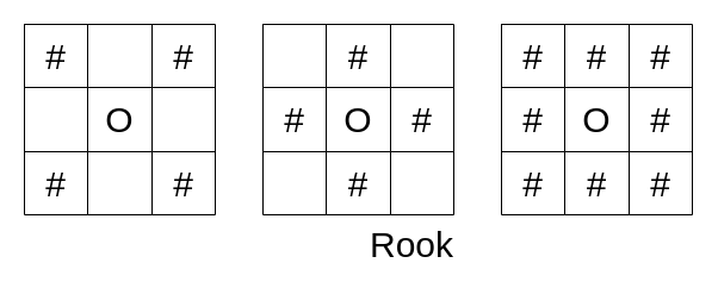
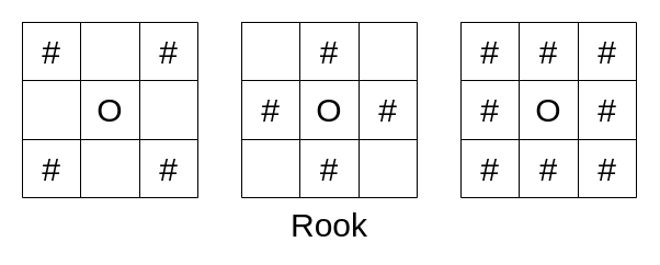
  <mxCell id="0" />
  <mxCell id="1" parent="0" />
  <mxCell id="2" value="" style="shape=table;html=1;whiteSpace=wrap;startSize=0;container=1;collapsible=0;childLayout=tableLayout;" vertex="1" parent="1"><mxGeometry x="20" y="20" width="160" height="160" as="geometry" /></mxCell>
  <mxCell id="3" value="" style="shape=tableRow;horizontal=0;startSize=0;swimlaneHead=0;swimlaneBody=0;top=0;left=0;bottom=0;right=0;collapsible=0;dropTarget=0;fillColor=none;points=[[0,0.5],[1,0.5]];portConstraint=eastwest;" vertex="1" parent="2"><mxGeometry width="160" height="53" as="geometry" /></mxCell>
  <mxCell id="4" value="&lt;font style=&quot;&quot;&gt;&lt;font style=&quot;font-size: 30px;&quot;&gt;#&lt;/font&gt;&lt;br&gt;&lt;/font&gt;" style="shape=partialRectangle;html=1;whiteSpace=wrap;connectable=0;fillColor=none;top=0;left=0;bottom=0;right=0;overflow=hidden;" vertex="1" parent="3"><mxGeometry width="53" height="53" as="geometry"><mxRectangle width="53" height="53" as="alternateBounds" /></mxGeometry></mxCell>
  <mxCell id="5" value="" style="shape=partialRectangle;html=1;whiteSpace=wrap;connectable=0;fillColor=none;top=0;left=0;bottom=0;right=0;overflow=hidden;" vertex="1" parent="3"><mxGeometry x="53" width="54" height="53" as="geometry"><mxRectangle width="54" height="53" as="alternateBounds" /></mxGeometry></mxCell>
  <mxCell id="6" value="&lt;span style=&quot;font-size: 30px;&quot;&gt;#&lt;/span&gt;" style="shape=partialRectangle;html=1;whiteSpace=wrap;connectable=0;fillColor=none;top=0;left=0;bottom=0;right=0;overflow=hidden;" vertex="1" parent="3"><mxGeometry x="107" width="53" height="53" as="geometry"><mxRectangle width="53" height="53" as="alternateBounds" /></mxGeometry></mxCell>
  <mxCell id="7" value="" style="shape=tableRow;horizontal=0;startSize=0;swimlaneHead=0;swimlaneBody=0;top=0;left=0;bottom=0;right=0;collapsible=0;dropTarget=0;fillColor=none;points=[[0,0.5],[1,0.5]];portConstraint=eastwest;" vertex="1" parent="2"><mxGeometry y="53" width="160" height="54" as="geometry" /></mxCell>
  <mxCell id="8" value="" style="shape=partialRectangle;html=1;whiteSpace=wrap;connectable=0;fillColor=none;top=0;left=0;bottom=0;right=0;overflow=hidden;" vertex="1" parent="7"><mxGeometry width="53" height="54" as="geometry"><mxRectangle width="53" height="54" as="alternateBounds" /></mxGeometry></mxCell>
  <mxCell id="9" value="&lt;font style=&quot;&quot;&gt;&lt;font style=&quot;font-size: 30px;&quot;&gt;O&lt;/font&gt;&lt;br&gt;&lt;/font&gt;" style="shape=partialRectangle;html=1;whiteSpace=wrap;connectable=0;fillColor=none;top=0;left=0;bottom=0;right=0;overflow=hidden;" vertex="1" parent="7"><mxGeometry x="53" width="54" height="54" as="geometry"><mxRectangle width="54" height="54" as="alternateBounds" /></mxGeometry></mxCell>
  <mxCell id="10" value="" style="shape=partialRectangle;html=1;whiteSpace=wrap;connectable=0;fillColor=none;top=0;left=0;bottom=0;right=0;overflow=hidden;" vertex="1" parent="7"><mxGeometry x="107" width="53" height="54" as="geometry"><mxRectangle width="53" height="54" as="alternateBounds" /></mxGeometry></mxCell>
  <mxCell id="11" value="" style="shape=tableRow;horizontal=0;startSize=0;swimlaneHead=0;swimlaneBody=0;top=0;left=0;bottom=0;right=0;collapsible=0;dropTarget=0;fillColor=none;points=[[0,0.5],[1,0.5]];portConstraint=eastwest;" vertex="1" parent="2"><mxGeometry y="107" width="160" height="53" as="geometry" /></mxCell>
  <mxCell id="12" value="&lt;span style=&quot;font-size: 30px;&quot;&gt;#&lt;/span&gt;" style="shape=partialRectangle;html=1;whiteSpace=wrap;connectable=0;fillColor=none;top=0;left=0;bottom=0;right=0;overflow=hidden;" vertex="1" parent="11"><mxGeometry width="53" height="53" as="geometry"><mxRectangle width="53" height="53" as="alternateBounds" /></mxGeometry></mxCell>
  <mxCell id="13" value="" style="shape=partialRectangle;html=1;whiteSpace=wrap;connectable=0;fillColor=none;top=0;left=0;bottom=0;right=0;overflow=hidden;" vertex="1" parent="11"><mxGeometry x="53" width="54" height="53" as="geometry"><mxRectangle width="54" height="53" as="alternateBounds" /></mxGeometry></mxCell>
  <mxCell id="14" value="&lt;span style=&quot;font-size: 30px;&quot;&gt;#&lt;/span&gt;" style="shape=partialRectangle;html=1;whiteSpace=wrap;connectable=0;fillColor=none;top=0;left=0;bottom=0;right=0;overflow=hidden;pointerEvents=1;" vertex="1" parent="11"><mxGeometry x="107" width="53" height="53" as="geometry"><mxRectangle width="53" height="53" as="alternateBounds" /></mxGeometry></mxCell>
  <mxCell id="15" value="" style="shape=table;html=1;whiteSpace=wrap;startSize=0;container=1;collapsible=0;childLayout=tableLayout;" vertex="1" parent="1"><mxGeometry x="220" y="20" width="160" height="160" as="geometry" /></mxCell>
  <mxCell id="16" value="" style="shape=tableRow;horizontal=0;startSize=0;swimlaneHead=0;swimlaneBody=0;top=0;left=0;bottom=0;right=0;collapsible=0;dropTarget=0;fillColor=none;points=[[0,0.5],[1,0.5]];portConstraint=eastwest;" vertex="1" parent="15"><mxGeometry width="160" height="53" as="geometry" /></mxCell>
  <mxCell id="17" value="&lt;font style=&quot;&quot;&gt;&lt;br&gt;&lt;/font&gt;" style="shape=partialRectangle;html=1;whiteSpace=wrap;connectable=0;fillColor=none;top=0;left=0;bottom=0;right=0;overflow=hidden;" vertex="1" parent="16"><mxGeometry width="53" height="53" as="geometry"><mxRectangle width="53" height="53" as="alternateBounds" /></mxGeometry></mxCell>
  <mxCell id="18" value="&lt;span style=&quot;font-size: 30px;&quot;&gt;#&lt;/span&gt;" style="shape=partialRectangle;html=1;whiteSpace=wrap;connectable=0;fillColor=none;top=0;left=0;bottom=0;right=0;overflow=hidden;" vertex="1" parent="16"><mxGeometry x="53" width="54" height="53" as="geometry"><mxRectangle width="54" height="53" as="alternateBounds" /></mxGeometry></mxCell>
  <mxCell id="19" value="" style="shape=partialRectangle;html=1;whiteSpace=wrap;connectable=0;fillColor=none;top=0;left=0;bottom=0;right=0;overflow=hidden;" vertex="1" parent="16"><mxGeometry x="107" width="53" height="53" as="geometry"><mxRectangle width="53" height="53" as="alternateBounds" /></mxGeometry></mxCell>
  <mxCell id="20" value="" style="shape=tableRow;horizontal=0;startSize=0;swimlaneHead=0;swimlaneBody=0;top=0;left=0;bottom=0;right=0;collapsible=0;dropTarget=0;fillColor=none;points=[[0,0.5],[1,0.5]];portConstraint=eastwest;" vertex="1" parent="15"><mxGeometry y="53" width="160" height="54" as="geometry" /></mxCell>
  <mxCell id="21" value="&lt;span style=&quot;font-size: 30px;&quot;&gt;#&lt;/span&gt;" style="shape=partialRectangle;html=1;whiteSpace=wrap;connectable=0;fillColor=none;top=0;left=0;bottom=0;right=0;overflow=hidden;" vertex="1" parent="20"><mxGeometry width="53" height="54" as="geometry"><mxRectangle width="53" height="54" as="alternateBounds" /></mxGeometry></mxCell>
  <mxCell id="22" value="&lt;font style=&quot;&quot;&gt;&lt;font style=&quot;font-size: 30px;&quot;&gt;O&lt;/font&gt;&lt;br&gt;&lt;/font&gt;" style="shape=partialRectangle;html=1;whiteSpace=wrap;connectable=0;fillColor=none;top=0;left=0;bottom=0;right=0;overflow=hidden;" vertex="1" parent="20"><mxGeometry x="53" width="54" height="54" as="geometry"><mxRectangle width="54" height="54" as="alternateBounds" /></mxGeometry></mxCell>
  <mxCell id="23" value="&lt;span style=&quot;font-size: 30px;&quot;&gt;#&lt;/span&gt;" style="shape=partialRectangle;html=1;whiteSpace=wrap;connectable=0;fillColor=none;top=0;left=0;bottom=0;right=0;overflow=hidden;" vertex="1" parent="20"><mxGeometry x="107" width="53" height="54" as="geometry"><mxRectangle width="53" height="54" as="alternateBounds" /></mxGeometry></mxCell>
  <mxCell id="24" value="" style="shape=tableRow;horizontal=0;startSize=0;swimlaneHead=0;swimlaneBody=0;top=0;left=0;bottom=0;right=0;collapsible=0;dropTarget=0;fillColor=none;points=[[0,0.5],[1,0.5]];portConstraint=eastwest;" vertex="1" parent="15"><mxGeometry y="107" width="160" height="53" as="geometry" /></mxCell>
  <mxCell id="25" value="" style="shape=partialRectangle;html=1;whiteSpace=wrap;connectable=0;fillColor=none;top=0;left=0;bottom=0;right=0;overflow=hidden;" vertex="1" parent="24"><mxGeometry width="53" height="53" as="geometry"><mxRectangle width="53" height="53" as="alternateBounds" /></mxGeometry></mxCell>
  <mxCell id="26" value="&lt;span style=&quot;font-size: 30px;&quot;&gt;#&lt;/span&gt;" style="shape=partialRectangle;html=1;whiteSpace=wrap;connectable=0;fillColor=none;top=0;left=0;bottom=0;right=0;overflow=hidden;" vertex="1" parent="24"><mxGeometry x="53" width="54" height="53" as="geometry"><mxRectangle width="54" height="53" as="alternateBounds" /></mxGeometry></mxCell>
  <mxCell id="27" value="" style="shape=partialRectangle;html=1;whiteSpace=wrap;connectable=0;fillColor=none;top=0;left=0;bottom=0;right=0;overflow=hidden;pointerEvents=1;" vertex="1" parent="24"><mxGeometry x="107" width="53" height="53" as="geometry"><mxRectangle width="53" height="53" as="alternateBounds" /></mxGeometry></mxCell>
  <mxCell id="28" value="" style="shape=table;html=1;whiteSpace=wrap;startSize=0;container=1;collapsible=0;childLayout=tableLayout;" vertex="1" parent="1"><mxGeometry x="420" y="20" width="160" height="160" as="geometry" /></mxCell>
  <mxCell id="29" value="" style="shape=tableRow;horizontal=0;startSize=0;swimlaneHead=0;swimlaneBody=0;top=0;left=0;bottom=0;right=0;collapsible=0;dropTarget=0;fillColor=none;points=[[0,0.5],[1,0.5]];portConstraint=eastwest;" vertex="1" parent="28"><mxGeometry width="160" height="53" as="geometry" /></mxCell>
  <mxCell id="30" value="&lt;font style=&quot;&quot;&gt;&lt;span style=&quot;font-size: 30px;&quot;&gt;#&lt;/span&gt;&lt;br&gt;&lt;/font&gt;" style="shape=partialRectangle;html=1;whiteSpace=wrap;connectable=0;fillColor=none;top=0;left=0;bottom=0;right=0;overflow=hidden;" vertex="1" parent="29"><mxGeometry width="53" height="53" as="geometry"><mxRectangle width="53" height="53" as="alternateBounds" /></mxGeometry></mxCell>
  <mxCell id="31" value="&lt;span style=&quot;font-size: 30px;&quot;&gt;#&lt;/span&gt;" style="shape=partialRectangle;html=1;whiteSpace=wrap;connectable=0;fillColor=none;top=0;left=0;bottom=0;right=0;overflow=hidden;" vertex="1" parent="29"><mxGeometry x="53" width="54" height="53" as="geometry"><mxRectangle width="54" height="53" as="alternateBounds" /></mxGeometry></mxCell>
  <mxCell id="32" value="&lt;span style=&quot;font-size: 30px;&quot;&gt;#&lt;/span&gt;" style="shape=partialRectangle;html=1;whiteSpace=wrap;connectable=0;fillColor=none;top=0;left=0;bottom=0;right=0;overflow=hidden;" vertex="1" parent="29"><mxGeometry x="107" width="53" height="53" as="geometry"><mxRectangle width="53" height="53" as="alternateBounds" /></mxGeometry></mxCell>
  <mxCell id="33" value="" style="shape=tableRow;horizontal=0;startSize=0;swimlaneHead=0;swimlaneBody=0;top=0;left=0;bottom=0;right=0;collapsible=0;dropTarget=0;fillColor=none;points=[[0,0.5],[1,0.5]];portConstraint=eastwest;" vertex="1" parent="28"><mxGeometry y="53" width="160" height="54" as="geometry" /></mxCell>
  <mxCell id="34" value="&lt;span style=&quot;font-size: 30px;&quot;&gt;#&lt;/span&gt;" style="shape=partialRectangle;html=1;whiteSpace=wrap;connectable=0;fillColor=none;top=0;left=0;bottom=0;right=0;overflow=hidden;" vertex="1" parent="33"><mxGeometry width="53" height="54" as="geometry"><mxRectangle width="53" height="54" as="alternateBounds" /></mxGeometry></mxCell>
  <mxCell id="35" value="&lt;font style=&quot;&quot;&gt;&lt;font style=&quot;font-size: 30px;&quot;&gt;O&lt;/font&gt;&lt;br&gt;&lt;/font&gt;" style="shape=partialRectangle;html=1;whiteSpace=wrap;connectable=0;fillColor=none;top=0;left=0;bottom=0;right=0;overflow=hidden;" vertex="1" parent="33"><mxGeometry x="53" width="54" height="54" as="geometry"><mxRectangle width="54" height="54" as="alternateBounds" /></mxGeometry></mxCell>
  <mxCell id="36" value="&lt;span style=&quot;font-size: 30px;&quot;&gt;#&lt;/span&gt;" style="shape=partialRectangle;html=1;whiteSpace=wrap;connectable=0;fillColor=none;top=0;left=0;bottom=0;right=0;overflow=hidden;" vertex="1" parent="33"><mxGeometry x="107" width="53" height="54" as="geometry"><mxRectangle width="53" height="54" as="alternateBounds" /></mxGeometry></mxCell>
  <mxCell id="37" value="" style="shape=tableRow;horizontal=0;startSize=0;swimlaneHead=0;swimlaneBody=0;top=0;left=0;bottom=0;right=0;collapsible=0;dropTarget=0;fillColor=none;points=[[0,0.5],[1,0.5]];portConstraint=eastwest;" vertex="1" parent="28"><mxGeometry y="107" width="160" height="53" as="geometry" /></mxCell>
  <mxCell id="38" value="&lt;span style=&quot;font-size: 30px;&quot;&gt;#&lt;/span&gt;" style="shape=partialRectangle;html=1;whiteSpace=wrap;connectable=0;fillColor=none;top=0;left=0;bottom=0;right=0;overflow=hidden;" vertex="1" parent="37"><mxGeometry width="53" height="53" as="geometry"><mxRectangle width="53" height="53" as="alternateBounds" /></mxGeometry></mxCell>
  <mxCell id="39" value="&lt;span style=&quot;font-size: 30px;&quot;&gt;#&lt;/span&gt;" style="shape=partialRectangle;html=1;whiteSpace=wrap;connectable=0;fillColor=none;top=0;left=0;bottom=0;right=0;overflow=hidden;" vertex="1" parent="37"><mxGeometry x="53" width="54" height="53" as="geometry"><mxRectangle width="54" height="53" as="alternateBounds" /></mxGeometry></mxCell>
  <mxCell id="40" value="&lt;span style=&quot;font-size: 30px;&quot;&gt;#&lt;/span&gt;" style="shape=partialRectangle;html=1;whiteSpace=wrap;connectable=0;fillColor=none;top=0;left=0;bottom=0;right=0;overflow=hidden;pointerEvents=1;" vertex="1" parent="37"><mxGeometry x="107" width="53" height="53" as="geometry"><mxRectangle width="53" height="53" as="alternateBounds" /></mxGeometry></mxCell>
- <mxCell id="41" value="Rook" style="text;html=1;strokeColor=none;fillColor=none;align=center;verticalAlign=middle;whiteSpace=wrap;rounded=0;fontSize=30;" vertex="1" parent="1"><mxGeometry x="315" y="190" width="60" height="30" as="geometry" /></mxCell>
+ <mxCell id="41" value="Rook" style="text;html=1;strokeColor=none;fillColor=none;align=center;verticalAlign=middle;whiteSpace=wrap;rounded=0;fontSize=30;" vertex="1" parent="1"><mxGeometry x="270" y="190" width="60" height="30" as="geometry" /></mxCell>
